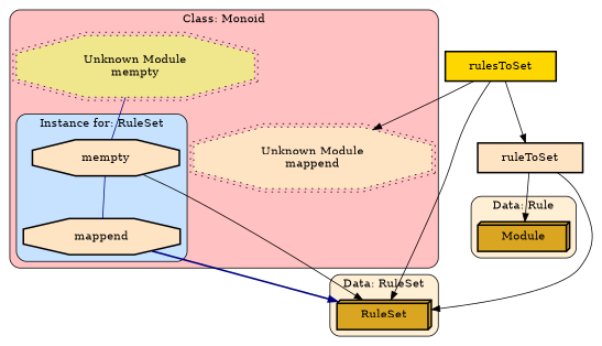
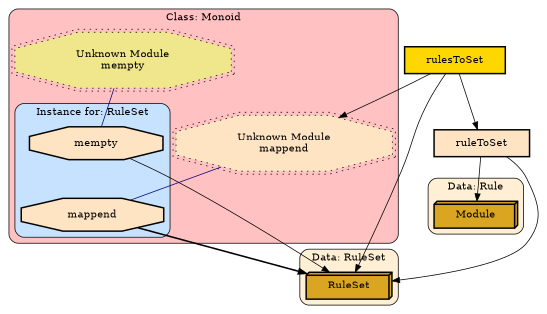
  digraph {
    fontname="DejaVu Serif"
    node [fillcolor=bisque fontname="DejaVu Serif" margin="0.4,0.1" shape=octagon style="filled,bold"]
    edge [color=black fontname="DejaVu Serif" penwidth=1]
    n1 [label=mappend]
    n2 [label=mempty]
    n3 [label="Unknown Module\nmappend" shape=doubleoctagon style="filled,dotted"]
    n4 [fillcolor=khaki label="Unknown Module\nmempty" shape=doubleoctagon style="filled,dotted"]
    n5 [fillcolor=goldenrod label=Module shape=box3d]
    n6 [fillcolor=goldenrod label=RuleSet shape=box3d]
    n7 [label=ruleToSet shape=box]
    n8 [fillcolor=gold label=rulesToSet shape=box]
    subgraph cluster_1 {
      fillcolor=rosybrown1
      label="Class: Monoid"
      style="filled,rounded"
      n3
      n4
      subgraph cluster_2 {
        fillcolor=slategray1
        label="Instance for: RuleSet"
        style="filled,rounded"
        n1
        n2
      }
    }
    subgraph cluster_3 {
      fillcolor=papayawhip
      label="Data: Rule"
      style="filled,rounded"
      n5
    }
    subgraph cluster_4 {
      fillcolor=papayawhip
      label="Data: RuleSet"
      style="filled,rounded"
      n6
    }
-   n1 -> n6 [color=navy penwidth=2.09861228866811]
+   n1 -> n6 [penwidth=2.09861228866811]
    n2 -> n6
-   n2 -> n1 [color=navy dir=none]
+   n3 -> n1 [color=navy dir=none]
    n4 -> n2 [color=navy dir=none]
    n7 -> n5
    n7 -> n6
    n8 -> n3
    n8 -> n6
    n8 -> n7
  }
